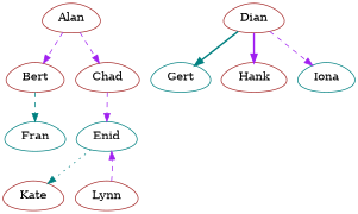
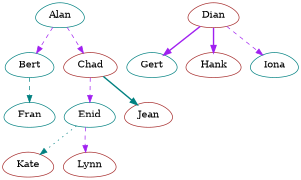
  digraph {
    node [color=brown shape=egg]
    edge [color=purple style=dashed]
-   n1 [label=Alan]
-   n2 [label=Bert]
+   n1 [color=teal label=Alan]
+   n2 [color=teal label=Bert]
    n3 [label=Chad]
    n4 [color=teal label=Fran]
    n5 [color=teal label=Enid]
+   n6 [label=Jean]
    n7 [label=Dian]
    n8 [color=teal label=Gert]
    n9 [label=Hank]
    n10 [color=teal label=Iona]
    n11 [label=Kate]
    n12 [label=Lynn]
    n1 -> n2
    n1 -> n3
    n2 -> n4 [color=teal]
    n3 -> n5
+   n3 -> n6 [color=teal style=bold]
    n5 -> n11 [color=teal style=dotted]
-   n12 -> n5
-   n7 -> n8 [color=teal style=bold]
+   n5 -> n12
+   n7 -> n8 [style=bold]
    n7 -> n9 [style=bold]
    n7 -> n10
  }
